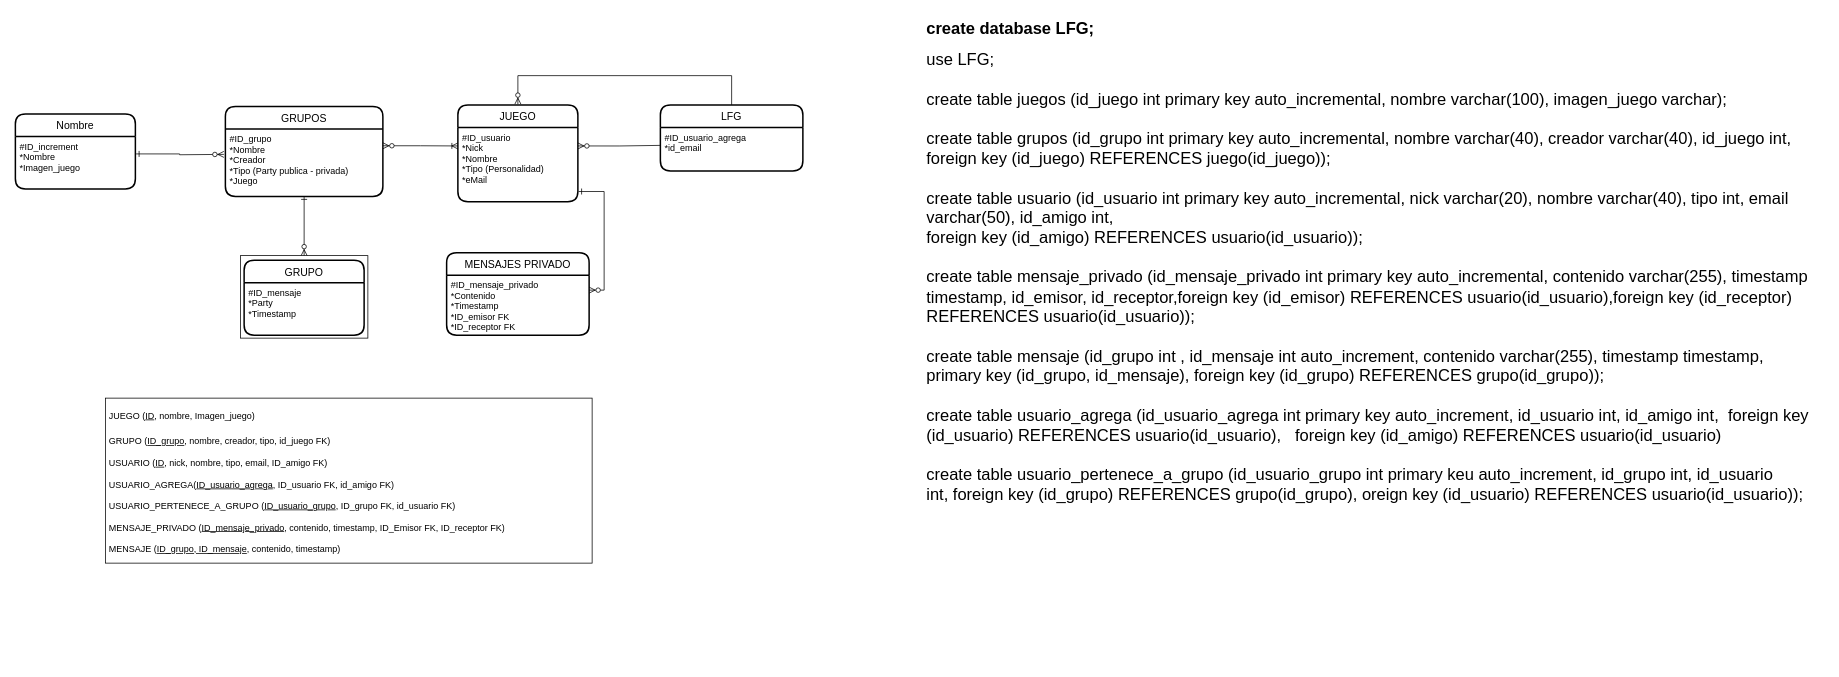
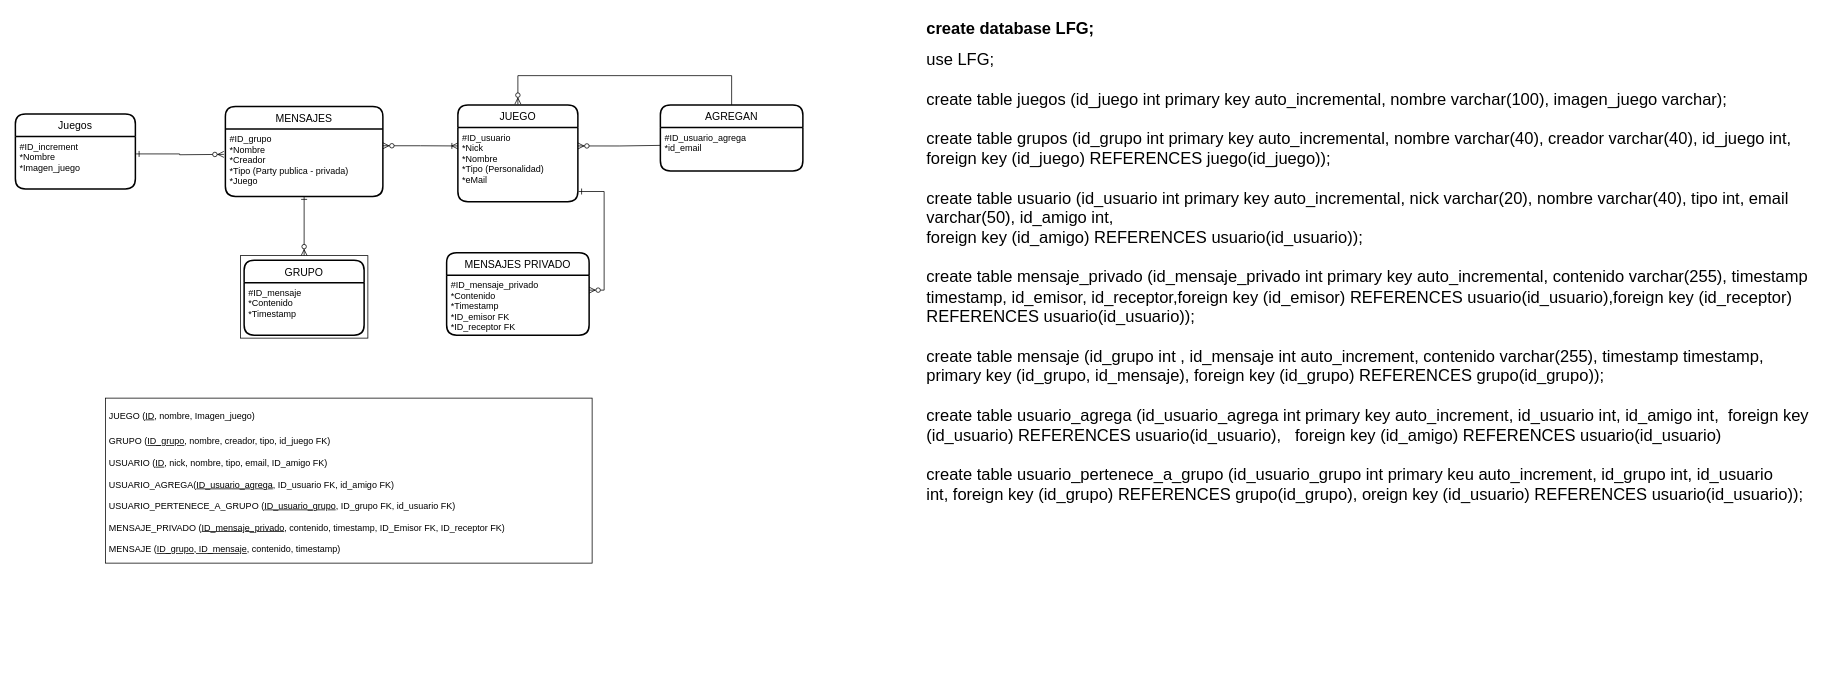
  <mxCell id="0" />
  <mxCell id="1" parent="0" />
  <mxCell id="2" value="" style="rounded=0;whiteSpace=wrap;html=1;strokeColor=#000000;" vertex="1" parent="1"><mxGeometry x="320" y="340" width="170" height="110" as="geometry" /></mxCell>
  <mxCell id="3" value="JUEGO" style="swimlane;childLayout=stackLayout;horizontal=1;startSize=30;horizontalStack=0;rounded=1;fontSize=14;fontStyle=0;strokeWidth=2;resizeParent=0;resizeLast=1;shadow=0;dashed=0;align=center;" parent="1" vertex="1"><mxGeometry x="610" y="139" width="160" height="129" as="geometry" /></mxCell>
  <mxCell id="4" value="#ID_usuario&#10;*Nick&#10;*Nombre&#10;*Tipo (Personalidad)&#10;*eMail" style="align=left;strokeColor=none;fillColor=none;spacingLeft=4;fontSize=12;verticalAlign=top;resizable=0;rotatable=0;part=1;" parent="3" vertex="1"><mxGeometry y="30" width="160" height="99" as="geometry" /></mxCell>
  <mxCell id="5" style="edgeStyle=orthogonalEdgeStyle;rounded=0;orthogonalLoop=1;jettySize=auto;html=1;endArrow=ERzeroToMany;endFill=1;startArrow=none;startFill=0;exitX=0.5;exitY=0;exitDx=0;exitDy=0;" edge="1" parent="3" source="20"><mxGeometry relative="1" as="geometry"><mxPoint x="80" y="-1" as="targetPoint" /><mxPoint x="370" y="-29" as="sourcePoint" /><Array as="points"><mxPoint x="365" y="-39" /><mxPoint x="80" y="-39" /></Array></mxGeometry></mxCell>
- <mxCell id="6" value="GRUPOS" style="swimlane;childLayout=stackLayout;horizontal=1;startSize=30;horizontalStack=0;rounded=1;fontSize=14;fontStyle=0;strokeWidth=2;resizeParent=0;resizeLast=1;shadow=0;dashed=0;align=center;" parent="1" vertex="1"><mxGeometry x="300" y="141" width="210" height="120" as="geometry" /></mxCell>
+ <mxCell id="6" value="MENSAJES" style="swimlane;childLayout=stackLayout;horizontal=1;startSize=30;horizontalStack=0;rounded=1;fontSize=14;fontStyle=0;strokeWidth=2;resizeParent=0;resizeLast=1;shadow=0;dashed=0;align=center;" parent="1" vertex="1"><mxGeometry x="300" y="141" width="210" height="120" as="geometry" /></mxCell>
  <mxCell id="7" value="#ID_grupo&#10;*Nombre&#10;*Creador&#10;*Tipo (Party publica - privada)&#10;*Juego" style="align=left;strokeColor=none;fillColor=none;spacingLeft=4;fontSize=12;verticalAlign=top;resizable=0;rotatable=0;part=1;" parent="6" vertex="1"><mxGeometry y="30" width="210" height="90" as="geometry" /></mxCell>
- <mxCell id="8" value="Nombre" style="swimlane;childLayout=stackLayout;horizontal=1;startSize=30;horizontalStack=0;rounded=1;fontSize=14;fontStyle=0;strokeWidth=2;resizeParent=0;resizeLast=1;shadow=0;dashed=0;align=center;" parent="1" vertex="1"><mxGeometry x="20" y="151" width="160" height="100" as="geometry" /></mxCell>
+ <mxCell id="8" value="Juegos" style="swimlane;childLayout=stackLayout;horizontal=1;startSize=30;horizontalStack=0;rounded=1;fontSize=14;fontStyle=0;strokeWidth=2;resizeParent=0;resizeLast=1;shadow=0;dashed=0;align=center;" parent="1" vertex="1"><mxGeometry x="20" y="151" width="160" height="100" as="geometry" /></mxCell>
  <mxCell id="9" value="#ID_increment&#10;*Nombre&#10;*Imagen_juego" style="align=left;strokeColor=none;fillColor=none;spacingLeft=4;fontSize=12;verticalAlign=top;resizable=0;rotatable=0;part=1;" parent="8" vertex="1"><mxGeometry y="30" width="160" height="70" as="geometry" /></mxCell>
  <mxCell id="10" value="MENSAJES PRIVADO" style="swimlane;childLayout=stackLayout;horizontal=1;startSize=30;horizontalStack=0;rounded=1;fontSize=14;fontStyle=0;strokeWidth=2;resizeParent=0;resizeLast=1;shadow=0;dashed=0;align=center;" parent="1" vertex="1"><mxGeometry x="595" y="336" width="190" height="110" as="geometry" /></mxCell>
  <mxCell id="11" value="#ID_mensaje_privado&#10;*Contenido&#10;*Timestamp&#10;*ID_emisor FK&#10;*ID_receptor FK" style="align=left;strokeColor=none;fillColor=none;spacingLeft=4;fontSize=12;verticalAlign=top;resizable=0;rotatable=0;part=1;" parent="10" vertex="1"><mxGeometry y="30" width="190" height="80" as="geometry" /></mxCell>
  <mxCell id="12" style="edgeStyle=orthogonalEdgeStyle;rounded=0;orthogonalLoop=1;jettySize=auto;html=1;exitX=1;exitY=0.25;exitDx=0;exitDy=0;entryX=0;entryY=0.25;entryDx=0;entryDy=0;endArrow=ERoneToMany;endFill=0;startArrow=ERzeroToMany;startFill=1;" edge="1" parent="1" source="7" target="4"><mxGeometry relative="1" as="geometry" /></mxCell>
  <mxCell id="13" style="edgeStyle=orthogonalEdgeStyle;rounded=0;orthogonalLoop=1;jettySize=auto;html=1;exitX=0.5;exitY=1;exitDx=0;exitDy=0;endArrow=ERzeroToMany;endFill=1;startArrow=ERone;startFill=0;entryX=0.5;entryY=0;entryDx=0;entryDy=0;" edge="1" parent="1" source="7" target="2"><mxGeometry relative="1" as="geometry"><mxPoint x="405" y="330" as="targetPoint" /></mxGeometry></mxCell>
  <mxCell id="14" style="edgeStyle=orthogonalEdgeStyle;rounded=0;orthogonalLoop=1;jettySize=auto;html=1;exitX=1;exitY=0.25;exitDx=0;exitDy=0;endArrow=ERone;endFill=0;startArrow=ERzeroToMany;startFill=1;entryX=1.006;entryY=0.864;entryDx=0;entryDy=0;entryPerimeter=0;" edge="1" parent="1" source="11" target="4"><mxGeometry relative="1" as="geometry" /></mxCell>
  <mxCell id="15" style="edgeStyle=orthogonalEdgeStyle;rounded=0;orthogonalLoop=1;jettySize=auto;html=1;endArrow=ERzeroToMany;endFill=1;startArrow=ERone;startFill=0;exitX=1.006;exitY=0.334;exitDx=0;exitDy=0;exitPerimeter=0;" edge="1" parent="1" source="9"><mxGeometry relative="1" as="geometry"><mxPoint x="298" y="205" as="targetPoint" /><mxPoint x="190" y="205" as="sourcePoint" /></mxGeometry></mxCell>
  <mxCell id="16" value="&lt;h1&gt;&lt;span style=&quot;font-size: 12px ; font-weight: 400&quot;&gt;JUEGO (&lt;u&gt;ID&lt;/u&gt;, nombre, Imagen_juego)&lt;/span&gt;&lt;br style=&quot;font-size: 12px ; font-weight: 400&quot;&gt;&lt;/h1&gt;&lt;div&gt;&lt;span style=&quot;font-size: 12px ; font-weight: 400&quot;&gt;GRUPO (&lt;u&gt;ID_grupo&lt;/u&gt;, nombre, creador, tipo, id_juego FK)&lt;/span&gt;&lt;/div&gt;&lt;div&gt;&lt;span style=&quot;font-size: 12px ; font-weight: 400&quot;&gt;&lt;br&gt;&lt;/span&gt;&lt;/div&gt;&lt;div&gt;USUARIO (&lt;u&gt;ID&lt;/u&gt;, nick, nombre, tipo, email, ID_amigo FK)&lt;/div&gt;&lt;div&gt;&lt;br&gt;&lt;/div&gt;&lt;div&gt;USUARIO_AGREGA(&lt;u&gt;ID_usuario_agrega&lt;/u&gt;, ID_usuario FK, id_amigo FK)&lt;/div&gt;&lt;div&gt;&lt;br&gt;&lt;/div&gt;&lt;div&gt;USUARIO_PERTENECE_A_GRUPO (&lt;u&gt;ID_usuario_grupo&lt;/u&gt;, ID_grupo FK, id_usuario FK)&lt;/div&gt;&lt;div&gt;&lt;br&gt;&lt;/div&gt;&lt;div&gt;MENSAJE_PRIVADO (&lt;u&gt;ID_mensaje_privado&lt;/u&gt;, contenido, timestamp, ID_Emisor FK, ID_receptor FK)&lt;/div&gt;&lt;div&gt;&lt;br&gt;&lt;/div&gt;&lt;div&gt;MENSAJE (&lt;u&gt;ID_grupo,&amp;nbsp;ID_mensaje&lt;/u&gt;, contenido, timestamp)&lt;/div&gt;" style="text;html=1;fillColor=none;spacing=5;spacingTop=-20;whiteSpace=wrap;overflow=hidden;rounded=0;strokeColor=#000000;align=left;" vertex="1" parent="1"><mxGeometry x="140" y="530" width="649" height="220" as="geometry" /></mxCell>
  <mxCell id="17" value="&lt;h1 style=&quot;font-size: 22px&quot;&gt;&lt;font style=&quot;font-size: 22px&quot;&gt;create database LFG;&lt;/font&gt;&lt;/h1&gt;&lt;div style=&quot;font-size: 22px&quot;&gt;use LFG;&lt;/div&gt;&lt;div style=&quot;font-size: 22px&quot;&gt;&lt;br&gt;&lt;/div&gt;&lt;div style=&quot;font-size: 22px&quot;&gt;create table juegos (id_juego int primary key auto_incremental, nombre varchar(100), imagen_juego varchar);&lt;/div&gt;&lt;div style=&quot;font-size: 22px&quot;&gt;&lt;br&gt;&lt;/div&gt;&lt;div style=&quot;font-size: 22px&quot;&gt;create table grupos (id_grupo int primary key auto_incremental, nombre varchar(40), creador varchar(40), id_juego int, foreign key (id_juego) REFERENCES juego(id_juego));&lt;/div&gt;&lt;div style=&quot;font-size: 22px&quot;&gt;&lt;br&gt;&lt;/div&gt;&lt;div style=&quot;font-size: 22px&quot;&gt;create table usuario (id_usuario int primary key auto_incremental, nick varchar(20), nombre varchar(40), tipo int, email varchar(50), id_amigo int,&amp;nbsp;&lt;/div&gt;&lt;span style=&quot;font-size: 22px&quot;&gt;foreign key (id_amigo) REFERENCES usuario(id_usuario));&lt;br&gt;&lt;br&gt;create table mensaje_privado (id_mensaje_privado int primary key auto_incremental, contenido varchar(255), timestamp timestamp, id_emisor, id_receptor,&lt;/span&gt;&lt;span style=&quot;font-size: 22px&quot;&gt;foreign key (id_emisor) REFERENCES usuario&lt;/span&gt;&lt;span style=&quot;font-size: 22px&quot;&gt;(id_usuario),&lt;/span&gt;&lt;span style=&quot;font-size: 22px&quot;&gt;foreign key (id_receptor) REFERENCES usuario&lt;/span&gt;&lt;span style=&quot;font-size: 22px&quot;&gt;(id_usuario)&lt;/span&gt;&lt;span style=&quot;font-size: 22px&quot;&gt;);&lt;br&gt;&lt;br&gt;create table mensaje (id_grupo int , id_mensaje int auto_increment, contenido varchar(255), timestamp timestamp, primary key (id_grupo, id_mensaje),&amp;nbsp;&lt;/span&gt;&lt;span style=&quot;font-size: 22px&quot;&gt;foreign key (id_grupo) REFERENCES grupo&lt;/span&gt;&lt;span style=&quot;font-size: 22px&quot;&gt;(id_grupo));&lt;br&gt;&lt;/span&gt;&lt;span style=&quot;font-size: 22px&quot;&gt;&lt;br&gt;create table usuario_agrega (id_usuario_agrega int primary key auto_increment, id_usuario int, id_amigo int,&amp;nbsp;&lt;/span&gt;&lt;span style=&quot;font-size: 22px&quot;&gt;&amp;nbsp;&lt;/span&gt;&lt;span style=&quot;font-size: 22px&quot;&gt;foreign key (id_usuario) REFERENCES usuario&lt;/span&gt;&lt;span style=&quot;font-size: 22px&quot;&gt;(id_usuario),&amp;nbsp;&lt;/span&gt;&lt;span style=&quot;font-size: 22px&quot;&gt;&amp;nbsp;&lt;/span&gt;&lt;span style=&quot;font-size: 22px&quot;&gt;&amp;nbsp;&lt;/span&gt;&lt;span style=&quot;font-size: 22px&quot;&gt;foreign key (id_amigo) REFERENCES usuario&lt;/span&gt;&lt;span style=&quot;font-size: 22px&quot;&gt;(id_usuario)&lt;br&gt;&lt;br&gt;create table usuario_pertenece_a_grupo (id_usuario_grupo int primary keu auto_increment, id_grupo int, id_usuario int,&amp;nbsp;&lt;/span&gt;&lt;span style=&quot;font-size: 22px&quot;&gt;foreign key (id_grupo) REFERENCES grupo&lt;/span&gt;&lt;span style=&quot;font-size: 22px&quot;&gt;(id_grupo),&amp;nbsp;&lt;/span&gt;&lt;span style=&quot;font-size: 22px&quot;&gt;oreign key (id_usuario) REFERENCES usuario&lt;/span&gt;&lt;span style=&quot;font-size: 22px&quot;&gt;(id_usuario));&lt;/span&gt;&lt;span style=&quot;font-size: 22px&quot;&gt;&lt;br&gt;&lt;/span&gt;&lt;span style=&quot;font-size: 22px&quot;&gt;&lt;br&gt;&lt;br&gt;&lt;/span&gt;" style="text;html=1;strokeColor=none;fillColor=none;spacing=5;spacingTop=-20;whiteSpace=wrap;overflow=hidden;rounded=0;" vertex="1" parent="1"><mxGeometry x="1230" y="20" width="1200" height="860" as="geometry" /></mxCell>
  <mxCell id="18" value="GRUPO" style="swimlane;childLayout=stackLayout;horizontal=1;startSize=30;horizontalStack=0;rounded=1;fontSize=14;fontStyle=0;strokeWidth=2;resizeParent=0;resizeLast=1;shadow=0;dashed=0;align=center;" vertex="1" parent="1"><mxGeometry x="325" y="346" width="160" height="100" as="geometry" /></mxCell>
- <mxCell id="19" value="#ID_mensaje&#10;*Party&#10;*Timestamp" style="align=left;strokeColor=none;fillColor=none;spacingLeft=4;fontSize=12;verticalAlign=top;resizable=0;rotatable=0;part=1;" vertex="1" parent="18"><mxGeometry y="30" width="160" height="70" as="geometry" /></mxCell>
- <mxCell id="20" value="LFG" style="swimlane;childLayout=stackLayout;horizontal=1;startSize=30;horizontalStack=0;rounded=1;fontSize=14;fontStyle=0;strokeWidth=2;resizeParent=0;resizeLast=1;shadow=0;dashed=0;align=center;" vertex="1" parent="1"><mxGeometry x="880" y="139" width="190" height="88" as="geometry" /></mxCell>
+ <mxCell id="19" value="#ID_mensaje&#10;*Contenido&#10;*Timestamp" style="align=left;strokeColor=none;fillColor=none;spacingLeft=4;fontSize=12;verticalAlign=top;resizable=0;rotatable=0;part=1;" vertex="1" parent="18"><mxGeometry y="30" width="160" height="70" as="geometry" /></mxCell>
+ <mxCell id="20" value="AGREGAN" style="swimlane;childLayout=stackLayout;horizontal=1;startSize=30;horizontalStack=0;rounded=1;fontSize=14;fontStyle=0;strokeWidth=2;resizeParent=0;resizeLast=1;shadow=0;dashed=0;align=center;" vertex="1" parent="1"><mxGeometry x="880" y="139" width="190" height="88" as="geometry" /></mxCell>
  <mxCell id="21" value="#ID_usuario_agrega&#10;*id_email&#10;" style="align=left;strokeColor=none;fillColor=none;spacingLeft=4;fontSize=12;verticalAlign=top;resizable=0;rotatable=0;part=1;" vertex="1" parent="20"><mxGeometry y="30" width="190" height="58" as="geometry" /></mxCell>
  <mxCell id="22" style="edgeStyle=orthogonalEdgeStyle;rounded=0;orthogonalLoop=1;jettySize=auto;html=1;exitX=1;exitY=0.25;exitDx=0;exitDy=0;entryX=0;entryY=0.414;entryDx=0;entryDy=0;entryPerimeter=0;startArrow=ERzeroToMany;startFill=1;endArrow=none;endFill=0;" edge="1" parent="1" source="4" target="21"><mxGeometry relative="1" as="geometry" /></mxCell>
